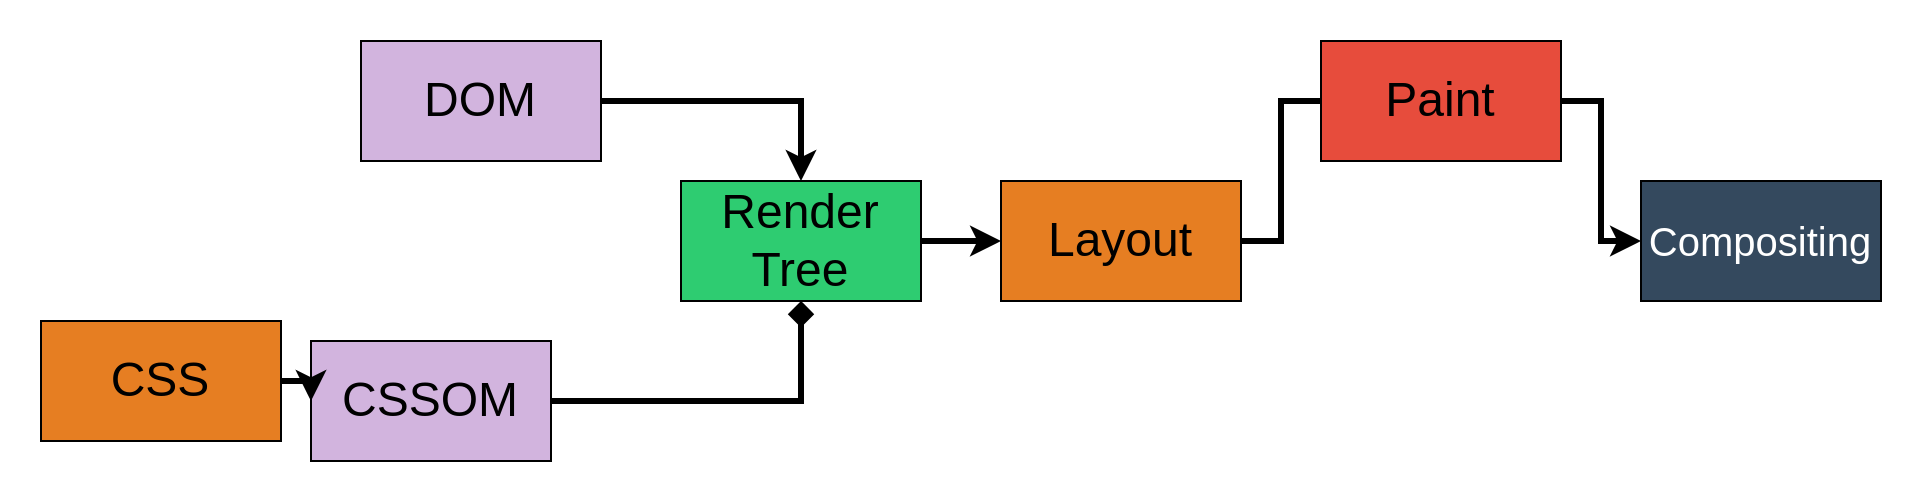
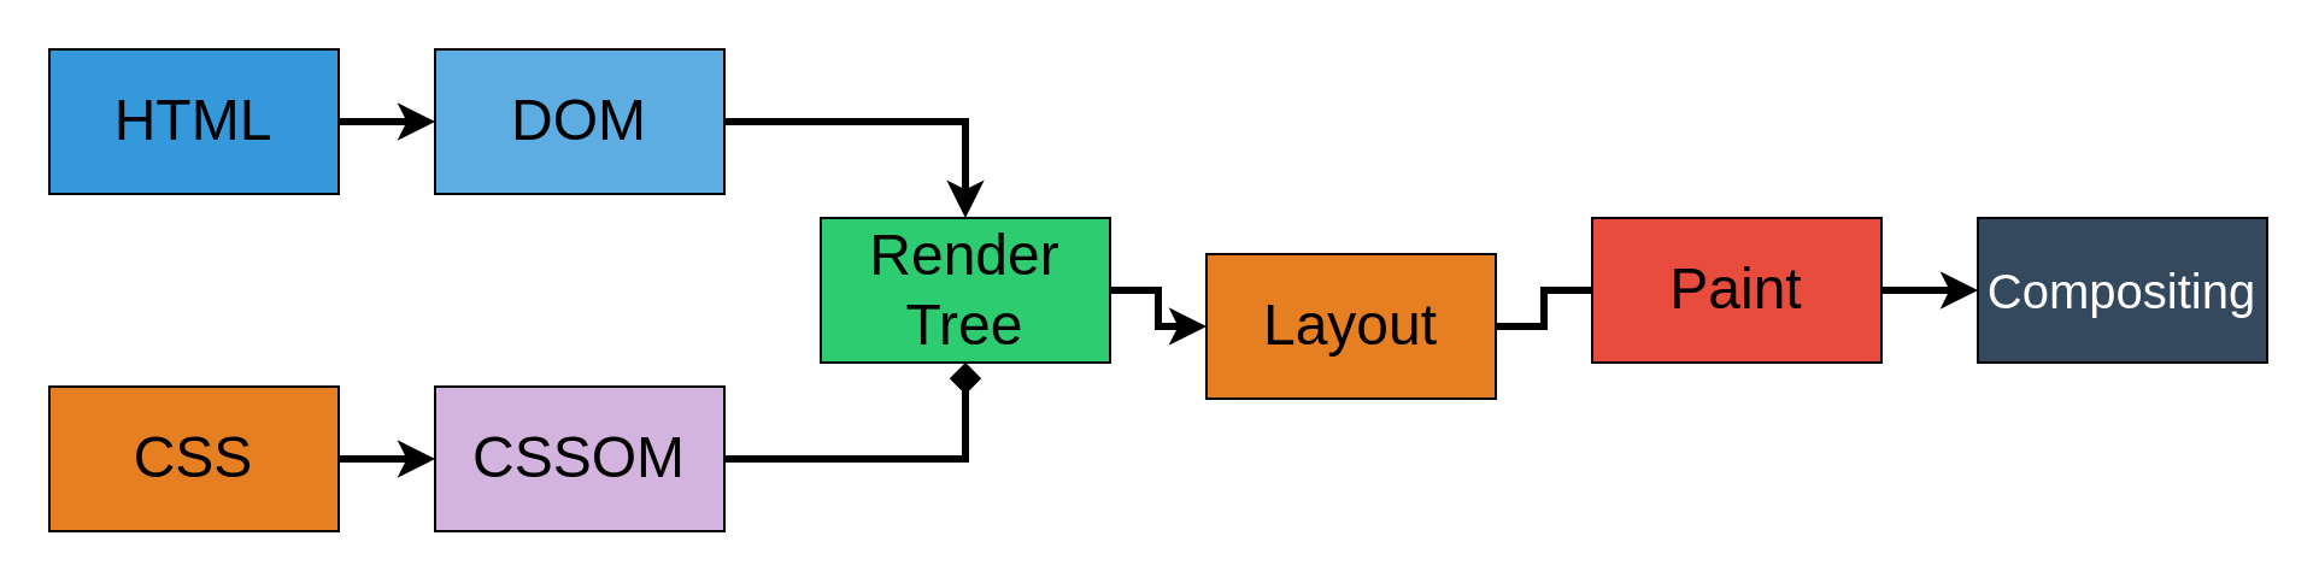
  <mxCell id="0" />
  <mxCell id="1" parent="0" />
  <mxCell id="2" style="edgeStyle=orthogonalEdgeStyle;rounded=0;orthogonalLoop=1;jettySize=auto;html=1;exitX=1;exitY=0.5;exitDx=0;exitDy=0;entryX=0;entryY=0.5;entryDx=0;entryDy=0;strokeWidth=3;" parent="1" source="3" target="11" edge="1"><mxGeometry relative="1" as="geometry" /></mxCell>
  <mxCell id="3" value="&lt;font style=&quot;font-size: 24px;&quot;&gt;Render&lt;/font&gt;&lt;div&gt;&lt;font style=&quot;font-size: 24px;&quot;&gt;Tree&lt;/font&gt;&lt;/div&gt;" style="rounded=0;whiteSpace=wrap;html=1;fillColor=#2ECC71;" parent="1" vertex="1"><mxGeometry x="340" y="90" width="120" height="60" as="geometry" /></mxCell>
  <mxCell id="4" style="edgeStyle=orthogonalEdgeStyle;rounded=0;orthogonalLoop=1;jettySize=auto;html=1;exitX=1;exitY=0.5;exitDx=0;exitDy=0;entryX=0.5;entryY=1;entryDx=0;entryDy=0;strokeWidth=3;endArrow=diamond;" parent="1" source="5" target="3" edge="1"><mxGeometry relative="1" as="geometry" /></mxCell>
- <mxCell id="5" value="&lt;font style=&quot;font-size: 24px;&quot;&gt;CSSOM&lt;/font&gt;" style="rounded=0;whiteSpace=wrap;html=1;fillColor=#D2B4DE;" parent="1" vertex="1"><mxGeometry x="155" y="170" width="120" height="60" as="geometry" /></mxCell>
+ <mxCell id="5" value="&lt;font style=&quot;font-size: 24px;&quot;&gt;CSSOM&lt;/font&gt;" style="rounded=0;whiteSpace=wrap;html=1;fillColor=#D2B4DE;" parent="1" vertex="1"><mxGeometry x="180" y="160" width="120" height="60" as="geometry" /></mxCell>
  <mxCell id="6" style="edgeStyle=orthogonalEdgeStyle;rounded=0;orthogonalLoop=1;jettySize=auto;html=1;exitX=1;exitY=0.5;exitDx=0;exitDy=0;entryX=0;entryY=0.5;entryDx=0;entryDy=0;strokeWidth=3;" parent="1" source="7" target="5" edge="1"><mxGeometry relative="1" as="geometry" /></mxCell>
  <mxCell id="7" value="&lt;font style=&quot;font-size: 24px;&quot;&gt;CSS&lt;/font&gt;" style="rounded=0;whiteSpace=wrap;html=1;fillColor=#e67e22;" parent="1" vertex="1"><mxGeometry x="20" y="160" width="120" height="60" as="geometry" /></mxCell>
+ <mxCell id="8" style="edgeStyle=orthogonalEdgeStyle;rounded=0;orthogonalLoop=1;jettySize=auto;html=1;exitX=1;exitY=0.5;exitDx=0;exitDy=0;entryX=0;entryY=0.5;entryDx=0;entryDy=0;strokeWidth=3;" parent="1" source="9" target="13" edge="1"><mxGeometry relative="1" as="geometry" /></mxCell>
+ <mxCell id="9" value="&lt;font style=&quot;font-size: 24px;&quot;&gt;HTML&lt;/font&gt;" style="rounded=0;whiteSpace=wrap;html=1;fillColor=light-dark(#3498DB,#000000);" parent="1" vertex="1"><mxGeometry x="20" y="20" width="120" height="60" as="geometry" /></mxCell>
  <mxCell id="10" style="edgeStyle=orthogonalEdgeStyle;rounded=0;orthogonalLoop=1;jettySize=auto;html=1;exitX=1;exitY=0.5;exitDx=0;exitDy=0;entryX=0;entryY=0.5;entryDx=0;entryDy=0;strokeWidth=3;endArrow=none;" parent="1" source="11" target="15" edge="1"><mxGeometry relative="1" as="geometry" /></mxCell>
- <mxCell id="11" value="&lt;font style=&quot;font-size: 24px;&quot;&gt;Layout&lt;/font&gt;" style="rounded=0;whiteSpace=wrap;html=1;fillColor=#E67E22;" parent="1" vertex="1"><mxGeometry x="500" y="90" width="120" height="60" as="geometry" /></mxCell>
+ <mxCell id="11" value="&lt;font style=&quot;font-size: 24px;&quot;&gt;Layout&lt;/font&gt;" style="rounded=0;whiteSpace=wrap;html=1;fillColor=#E67E22;" parent="1" vertex="1"><mxGeometry x="500" y="105" width="120" height="60" as="geometry" /></mxCell>
  <mxCell id="12" style="edgeStyle=orthogonalEdgeStyle;rounded=0;orthogonalLoop=1;jettySize=auto;html=1;exitX=1;exitY=0.5;exitDx=0;exitDy=0;entryX=0.5;entryY=0;entryDx=0;entryDy=0;strokeWidth=3;" parent="1" source="13" target="3" edge="1"><mxGeometry relative="1" as="geometry" /></mxCell>
- <mxCell id="13" value="&lt;font style=&quot;font-size: 24px;&quot;&gt;DOM&lt;/font&gt;" style="rounded=0;whiteSpace=wrap;html=1;fillColor=#d2b4de;" parent="1" vertex="1"><mxGeometry x="180" y="20" width="120" height="60" as="geometry" /></mxCell>
+ <mxCell id="13" value="&lt;font style=&quot;font-size: 24px;&quot;&gt;DOM&lt;/font&gt;" style="rounded=0;whiteSpace=wrap;html=1;fillColor=#5DADE2;" parent="1" vertex="1"><mxGeometry x="180" y="20" width="120" height="60" as="geometry" /></mxCell>
  <mxCell id="14" style="edgeStyle=orthogonalEdgeStyle;rounded=0;orthogonalLoop=1;jettySize=auto;html=1;exitX=1;exitY=0.5;exitDx=0;exitDy=0;entryX=0;entryY=0.5;entryDx=0;entryDy=0;strokeWidth=3;" edge="1" parent="1" source="15" target="16"><mxGeometry relative="1" as="geometry" /></mxCell>
- <mxCell id="15" value="&lt;font style=&quot;font-size: 24px;&quot;&gt;Paint&lt;/font&gt;" style="rounded=0;whiteSpace=wrap;html=1;fillColor=#E74C3C;" parent="1" vertex="1"><mxGeometry x="660" y="20" width="120" height="60" as="geometry" /></mxCell>
+ <mxCell id="15" value="&lt;font style=&quot;font-size: 24px;&quot;&gt;Paint&lt;/font&gt;" style="rounded=0;whiteSpace=wrap;html=1;fillColor=#E74C3C;" parent="1" vertex="1"><mxGeometry x="660" y="90" width="120" height="60" as="geometry" /></mxCell>
  <mxCell id="16" value="&lt;font style=&quot;font-size: 20px; color: light-dark(rgb(255, 255, 255), rgb(0, 0, 0));&quot;&gt;Compositing&lt;/font&gt;" style="rounded=0;whiteSpace=wrap;html=1;fillColor=#34495E;" vertex="1" parent="1"><mxGeometry x="820" y="90" width="120" height="60" as="geometry" /></mxCell>
